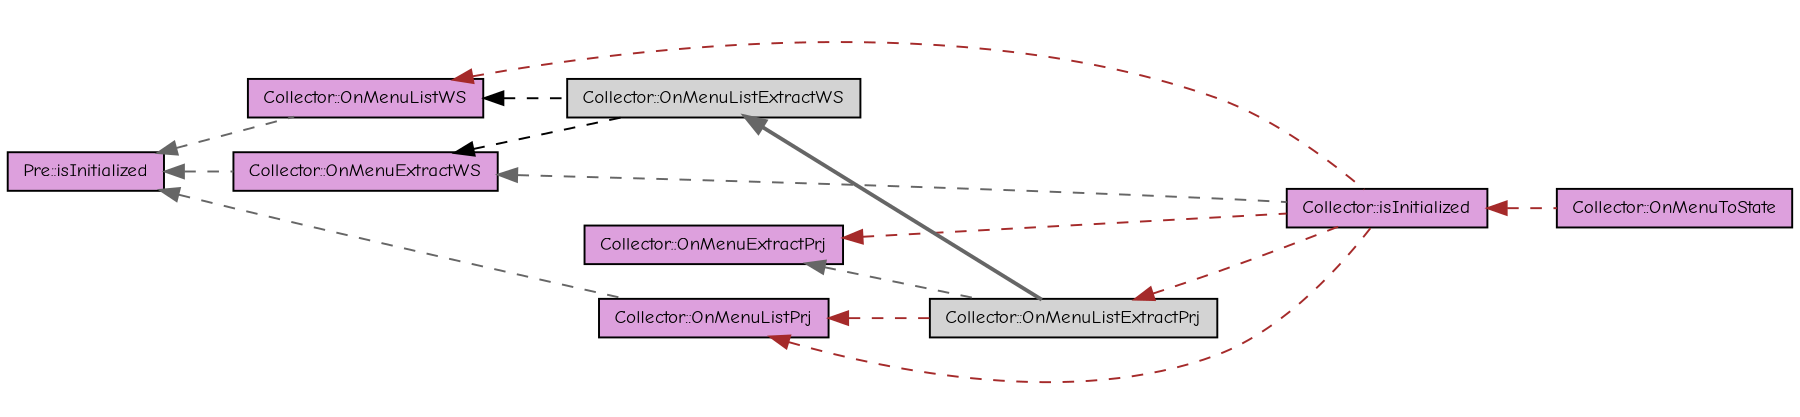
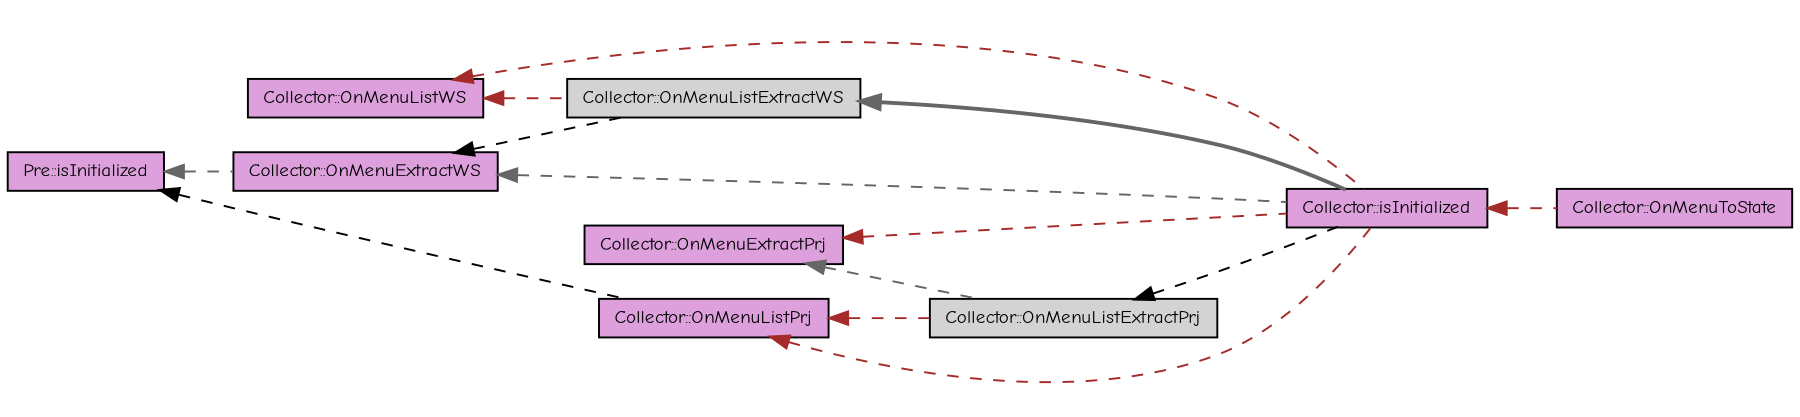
  digraph {
    fontname="Comic Neue"
    rankdir=LR
    node [color=black fillcolor=plum fontname="Comic Neue" fontsize=10 shape=record style=filled]
    edge [color=brown dir=back fontname="Comic Neue" fontsize=10 labelfontname=Helvetica labelfontsize=10 style=dashed]
    n1 [fontcolor=black height=0.2 label="Pre::isInitialized" width=0.4]
    n2 [height=0.2 label="Collector::OnMenuListPrj" width=0.4]
    n3 [height=0.2 label="Collector::OnMenuListWS" width=0.4]
    n4 [height=0.2 label="Collector::OnMenuExtractWS" width=0.4]
    n5 [height=0.2 label="Collector::isInitialized" width=0.4]
    n6 [fillcolor=lightgrey height=0.2 label="Collector::OnMenuListExtractPrj" width=0.4]
    n7 [height=0.2 label="Collector::OnMenuExtractPrj" width=0.4]
    n8 [fillcolor=lightgrey height=0.2 label="Collector::OnMenuListExtractWS" width=0.4]
    n9 [height=0.2 label="Collector::OnMenuToState" width=0.4]
-   n1 -> n2 [color=gray40]
-   n1 -> n3 [color=gray40]
+   n1 -> n2 [color=black]
    n1 -> n4 [color=gray40]
    n2 -> n5
    n2 -> n6
    n3 -> n5
-   n3 -> n8 [color=black]
+   n3 -> n8
    n4 -> n5 [color=gray40]
    n4 -> n8 [color=black]
    n5 -> n9
-   n6 -> n5
+   n6 -> n5 [color=black]
    n7 -> n5
    n7 -> n6 [color=gray40]
-   n8 -> n6 [color=gray40 style=bold]
+   n8 -> n5 [color=gray40 style=bold]
  }
